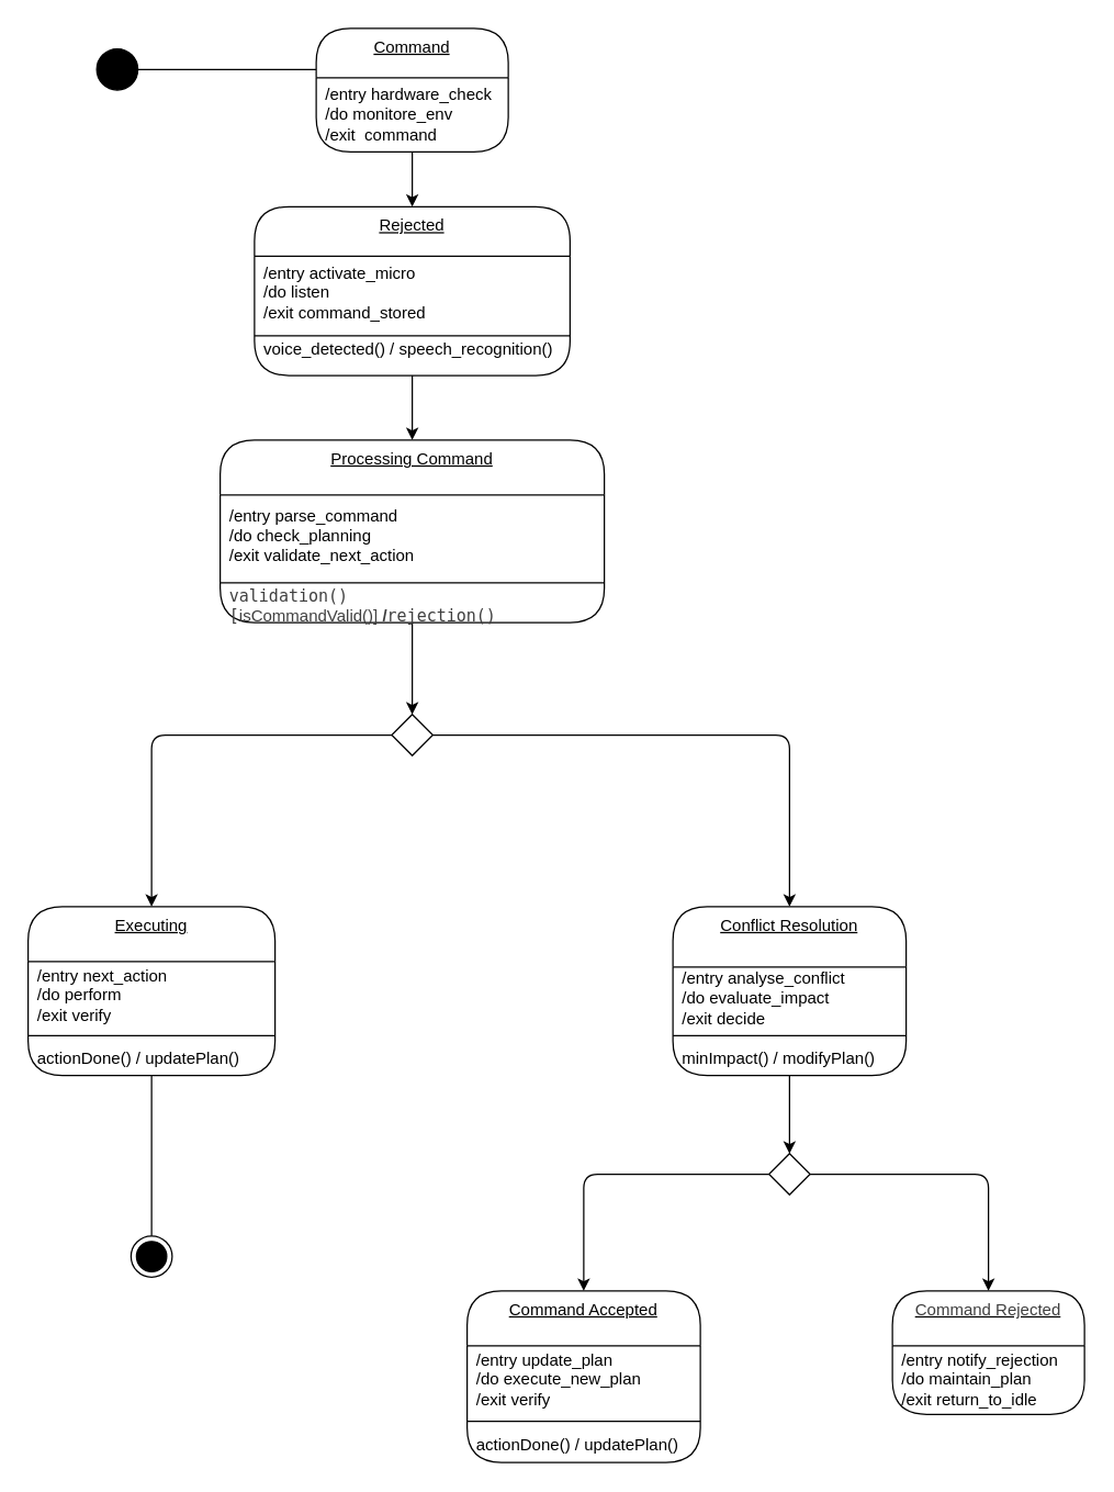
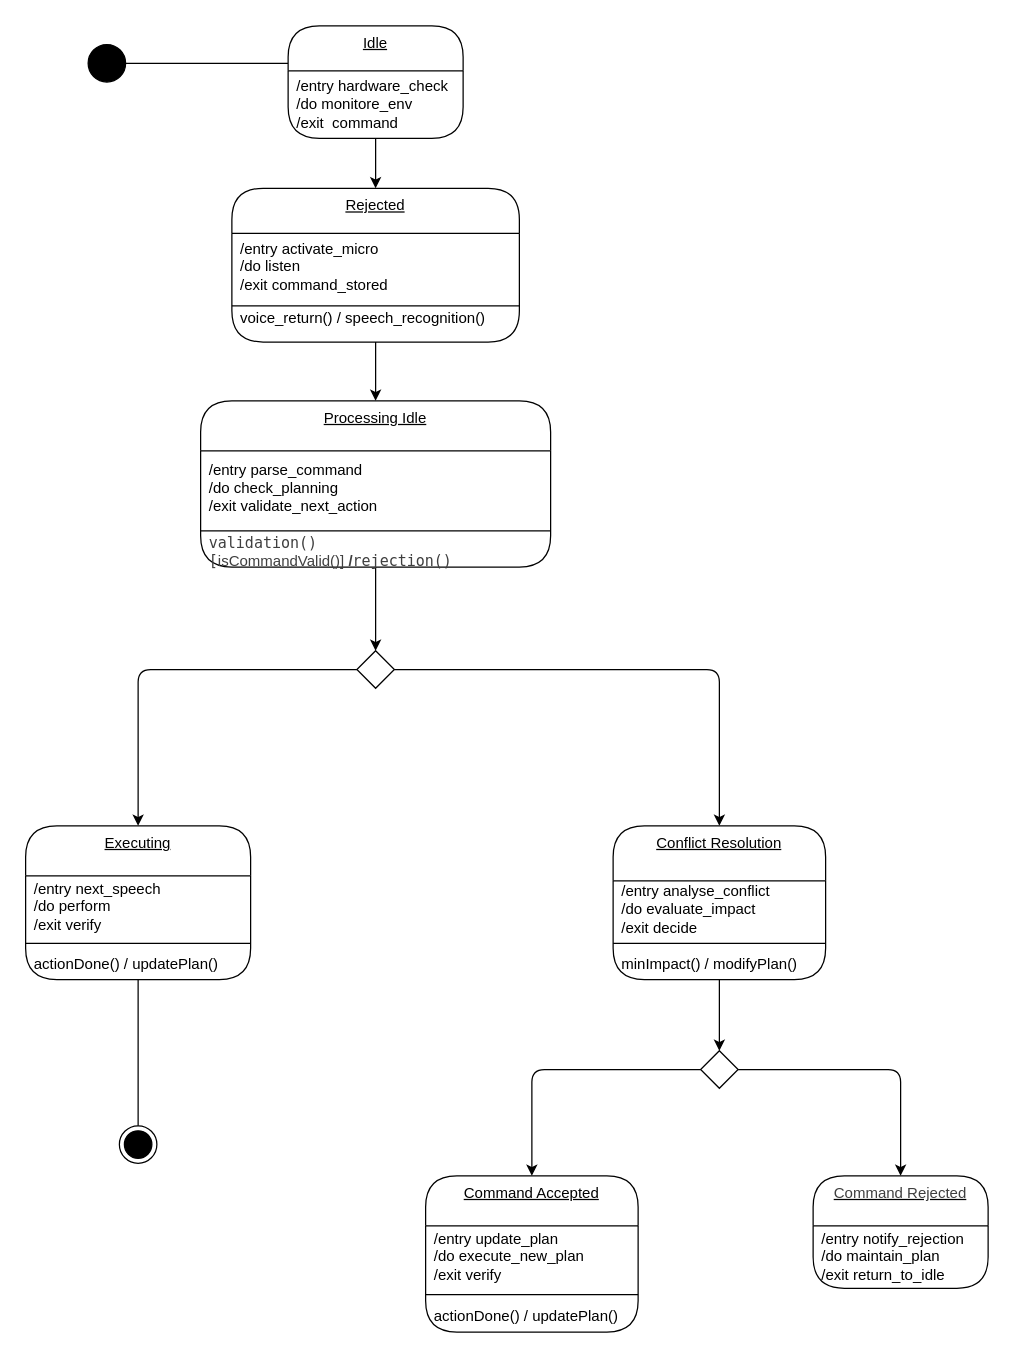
  <mxCell id="0" />
  <mxCell id="1" parent="0" />
  <mxCell id="2" value="" style="ellipse;fillColor=strokeColor;html=1;" parent="1" vertex="1"><mxGeometry x="70" y="35" width="30" height="30" as="geometry" /></mxCell>
  <mxCell id="3" value="" style="endArrow=none;startArrow=none;endFill=0;startFill=0;endSize=8;html=1;verticalAlign=bottom;labelBackgroundColor=none;strokeWidth=1;exitX=1;exitY=0.5;exitDx=0;exitDy=0;entryX=0;entryY=0.5;entryDx=0;entryDy=0;" parent="1" source="2" edge="1"><mxGeometry width="160" relative="1" as="geometry"><mxPoint x="150" y="90" as="sourcePoint" /><mxPoint x="230" y="50" as="targetPoint" /></mxGeometry></mxCell>
  <mxCell id="4" value="" style="ellipse;html=1;shape=endState;fillColor=strokeColor;" parent="1" vertex="1"><mxGeometry x="95" y="900" width="30" height="30" as="geometry" /></mxCell>
  <mxCell id="5" value="" style="endArrow=none;startArrow=none;endFill=0;startFill=0;endSize=8;html=1;verticalAlign=bottom;labelBackgroundColor=none;strokeWidth=1;exitX=0.5;exitY=1;exitDx=0;exitDy=0;entryX=0.5;entryY=0;entryDx=0;entryDy=0;" parent="1" source="20" target="4" edge="1"><mxGeometry width="160" relative="1" as="geometry"><mxPoint x="90" y="820" as="sourcePoint" /><mxPoint x="170" y="850" as="targetPoint" /></mxGeometry></mxCell>
- <mxCell id="6" value="Command" style="swimlane;fontStyle=4;align=center;verticalAlign=top;childLayout=stackLayout;horizontal=1;startSize=36;horizontalStack=0;resizeParent=1;resizeParentMax=0;resizeLast=0;collapsible=0;marginBottom=0;html=1;rounded=1;absoluteArcSize=1;arcSize=50;whiteSpace=wrap;" parent="1" vertex="1"><mxGeometry x="230" width="140" height="90" as="geometry" y="20" /></mxCell>
+ <mxCell id="6" value="Idle" style="swimlane;fontStyle=4;align=center;verticalAlign=top;childLayout=stackLayout;horizontal=1;startSize=36;horizontalStack=0;resizeParent=1;resizeParentMax=0;resizeLast=0;collapsible=0;marginBottom=0;html=1;rounded=1;absoluteArcSize=1;arcSize=50;whiteSpace=wrap;" parent="1" vertex="1"><mxGeometry x="230" width="140" height="90" as="geometry" y="20" /></mxCell>
  <mxCell id="7" value="/entry hardware_check&lt;div&gt;/do monitore_env&lt;/div&gt;&lt;div&gt;/exit&amp;nbsp; command&lt;/div&gt;" style="fillColor=none;strokeColor=none;align=left;verticalAlign=middle;spacingLeft=5;whiteSpace=wrap;html=1;" parent="6" vertex="1"><mxGeometry y="36" width="140" height="54" as="geometry" /></mxCell>
  <mxCell id="8" value="Rejected" style="swimlane;fontStyle=4;align=center;verticalAlign=top;childLayout=stackLayout;horizontal=1;startSize=36;horizontalStack=0;resizeParent=1;resizeParentMax=0;resizeLast=0;collapsible=0;marginBottom=0;html=1;rounded=1;absoluteArcSize=1;arcSize=50;whiteSpace=wrap;" parent="1" vertex="1"><mxGeometry x="185" y="150" width="230" height="123" as="geometry" /></mxCell>
  <mxCell id="9" value="/entry activate_micro&lt;div&gt;/do listen&lt;/div&gt;&lt;div&gt;/exit command_stored&lt;/div&gt;" style="fillColor=none;strokeColor=none;align=left;verticalAlign=middle;spacingLeft=5;whiteSpace=wrap;html=1;" parent="8" vertex="1"><mxGeometry y="36" width="230" height="54" as="geometry" /></mxCell>
  <mxCell id="10" value="" style="line;strokeWidth=1;fillColor=none;align=left;verticalAlign=middle;spacingTop=-1;spacingLeft=3;spacingRight=3;rotatable=0;labelPosition=right;points=[];portConstraint=eastwest;" parent="8" vertex="1"><mxGeometry y="90" width="230" height="8" as="geometry" /></mxCell>
- <mxCell id="11" value="voice_detected() / speech_recognition()&lt;div&gt;&lt;br&gt;&lt;/div&gt;" style="fillColor=none;strokeColor=none;align=left;verticalAlign=middle;spacingLeft=5;whiteSpace=wrap;html=1;" parent="8" vertex="1"><mxGeometry y="98" width="230" height="25" as="geometry" /></mxCell>
+ <mxCell id="11" value="voice_return() / speech_recognition()&lt;div&gt;&lt;br&gt;&lt;/div&gt;" style="fillColor=none;strokeColor=none;align=left;verticalAlign=middle;spacingLeft=5;whiteSpace=wrap;html=1;" parent="8" vertex="1"><mxGeometry y="98" width="230" height="25" as="geometry" /></mxCell>
  <mxCell id="12" value="" style="edgeStyle=none;html=1;" parent="1" source="13" target="35" edge="1"><mxGeometry relative="1" as="geometry" /></mxCell>
- <mxCell id="13" value="Processing Command&lt;div&gt;&lt;br style=&quot;color: rgb(63, 63, 63);&quot;&gt;&lt;/div&gt;" style="swimlane;fontStyle=4;align=center;verticalAlign=top;childLayout=stackLayout;horizontal=1;startSize=40;horizontalStack=0;resizeParent=1;resizeParentMax=0;resizeLast=0;collapsible=0;marginBottom=0;html=1;rounded=1;absoluteArcSize=1;arcSize=50;whiteSpace=wrap;" parent="1" vertex="1"><mxGeometry x="160" y="320" width="280" height="133" as="geometry" /></mxCell>
+ <mxCell id="13" value="Processing Idle&lt;div&gt;&lt;br style=&quot;color: rgb(63, 63, 63);&quot;&gt;&lt;/div&gt;" style="swimlane;fontStyle=4;align=center;verticalAlign=top;childLayout=stackLayout;horizontal=1;startSize=40;horizontalStack=0;resizeParent=1;resizeParentMax=0;resizeLast=0;collapsible=0;marginBottom=0;html=1;rounded=1;absoluteArcSize=1;arcSize=50;whiteSpace=wrap;" parent="1" vertex="1"><mxGeometry x="160" y="320" width="280" height="133" as="geometry" /></mxCell>
  <mxCell id="14" value="/entry parse_command&lt;div&gt;/do check_planning&lt;/div&gt;&lt;div&gt;/exit validate_next_action&lt;/div&gt;" style="fillColor=none;strokeColor=none;align=left;verticalAlign=middle;spacingLeft=5;whiteSpace=wrap;html=1;" parent="13" vertex="1"><mxGeometry y="40" width="280" height="60" as="geometry" /></mxCell>
  <mxCell id="15" value="" style="line;strokeWidth=1;fillColor=none;align=left;verticalAlign=middle;spacingTop=-1;spacingLeft=3;spacingRight=3;rotatable=0;labelPosition=right;points=[];portConstraint=eastwest;" parent="13" vertex="1"><mxGeometry y="100" width="280" height="8" as="geometry" /></mxCell>
  <mxCell id="16" value="&lt;code style=&quot;color: rgb(63, 63, 63);&quot; class=&quot;&quot;&gt;validation()[&lt;/code&gt;&lt;span style=&quot;color: rgb(63, 63, 63);&quot;&gt;isCommandValid()]&lt;/span&gt;&lt;b style=&quot;color: rgb(63, 63, 63);&quot;&gt;&amp;nbsp;/&lt;/b&gt;&lt;code style=&quot;color: rgb(63, 63, 63);&quot; class=&quot;&quot;&gt;rejection()&lt;/code&gt;" style="fillColor=none;strokeColor=none;align=left;verticalAlign=middle;spacingLeft=5;whiteSpace=wrap;html=1;" parent="13" vertex="1"><mxGeometry y="108" width="280" height="25" as="geometry" /></mxCell>
  <mxCell id="17" value="Executing" style="swimlane;fontStyle=4;align=center;verticalAlign=top;childLayout=stackLayout;horizontal=1;startSize=40;horizontalStack=0;resizeParent=1;resizeParentMax=0;resizeLast=0;collapsible=0;marginBottom=0;html=1;rounded=1;absoluteArcSize=1;arcSize=50;whiteSpace=wrap;" parent="1" vertex="1"><mxGeometry x="20" y="660" width="180" height="123" as="geometry" /></mxCell>
- <mxCell id="18" value="&lt;span style=&quot;color: rgb(0, 0, 0);&quot;&gt;/entry next_action&lt;/span&gt;&lt;div&gt;/do perform&lt;/div&gt;&lt;div&gt;/exit verify&lt;/div&gt;" style="fillColor=none;strokeColor=none;align=left;verticalAlign=middle;spacingLeft=5;whiteSpace=wrap;html=1;" parent="17" vertex="1"><mxGeometry y="40" width="180" height="50" as="geometry" /></mxCell>
+ <mxCell id="18" value="&lt;span style=&quot;color: rgb(0, 0, 0);&quot;&gt;/entry next_speech&lt;/span&gt;&lt;div&gt;/do perform&lt;/div&gt;&lt;div&gt;/exit verify&lt;/div&gt;" style="fillColor=none;strokeColor=none;align=left;verticalAlign=middle;spacingLeft=5;whiteSpace=wrap;html=1;" parent="17" vertex="1"><mxGeometry y="40" width="180" height="50" as="geometry" /></mxCell>
  <mxCell id="19" value="" style="line;strokeWidth=1;fillColor=none;align=left;verticalAlign=middle;spacingTop=-1;spacingLeft=3;spacingRight=3;rotatable=0;labelPosition=right;points=[];portConstraint=eastwest;" parent="17" vertex="1"><mxGeometry y="90" width="180" height="8" as="geometry" /></mxCell>
  <mxCell id="20" value="actionDone() / updatePlan()" style="fillColor=none;strokeColor=none;align=left;verticalAlign=middle;spacingLeft=5;whiteSpace=wrap;html=1;" parent="17" vertex="1"><mxGeometry y="98" width="180" height="25" as="geometry" /></mxCell>
  <mxCell id="21" value="Conflict Resolution" style="swimlane;fontStyle=4;align=center;verticalAlign=top;childLayout=stackLayout;horizontal=1;startSize=44;horizontalStack=0;resizeParent=1;resizeParentMax=0;resizeLast=0;collapsible=0;marginBottom=0;html=1;rounded=1;absoluteArcSize=1;arcSize=50;whiteSpace=wrap;" parent="1" vertex="1"><mxGeometry x="490" y="660" width="170" height="123" as="geometry" /></mxCell>
  <mxCell id="22" value="/entry analyse_conflict&lt;div&gt;/do evaluate_impact&lt;/div&gt;&lt;div&gt;/exit decide&lt;/div&gt;" style="fillColor=none;strokeColor=none;align=left;verticalAlign=middle;spacingLeft=5;whiteSpace=wrap;html=1;" parent="21" vertex="1"><mxGeometry y="44" width="170" height="46" as="geometry" /></mxCell>
  <mxCell id="23" value="" style="line;strokeWidth=1;fillColor=none;align=left;verticalAlign=middle;spacingTop=-1;spacingLeft=3;spacingRight=3;rotatable=0;labelPosition=right;points=[];portConstraint=eastwest;" parent="21" vertex="1"><mxGeometry y="90" width="170" height="8" as="geometry" /></mxCell>
  <mxCell id="24" value="minImpact() / modifyPlan()" style="fillColor=none;strokeColor=none;align=left;verticalAlign=middle;spacingLeft=5;whiteSpace=wrap;html=1;" parent="21" vertex="1"><mxGeometry y="98" width="170" height="25" as="geometry" /></mxCell>
  <mxCell id="25" value="Command Accepted" style="swimlane;fontStyle=4;align=center;verticalAlign=top;childLayout=stackLayout;horizontal=1;startSize=40;horizontalStack=0;resizeParent=1;resizeParentMax=0;resizeLast=0;collapsible=0;marginBottom=0;html=1;rounded=1;absoluteArcSize=1;arcSize=50;whiteSpace=wrap;" parent="1" vertex="1"><mxGeometry x="340" y="940" width="170" height="125" as="geometry" /></mxCell>
  <mxCell id="26" value="/entry update_plan&lt;div&gt;/do execute_new_plan&lt;/div&gt;&lt;div&gt;/exit verify&lt;/div&gt;" style="fillColor=none;strokeColor=none;align=left;verticalAlign=middle;spacingLeft=5;whiteSpace=wrap;html=1;" parent="25" vertex="1"><mxGeometry y="40" width="170" height="50" as="geometry" /></mxCell>
  <mxCell id="27" value="" style="line;strokeWidth=1;fillColor=none;align=left;verticalAlign=middle;spacingTop=-1;spacingLeft=3;spacingRight=3;rotatable=0;labelPosition=right;points=[];portConstraint=eastwest;" parent="25" vertex="1"><mxGeometry y="90" width="170" height="10" as="geometry" /></mxCell>
  <mxCell id="28" value="&lt;span style=&quot;color: rgb(0, 0, 0);&quot;&gt;actionDone() / updatePlan()&lt;/span&gt;" style="fillColor=none;strokeColor=none;align=left;verticalAlign=middle;spacingLeft=5;whiteSpace=wrap;html=1;" parent="25" vertex="1"><mxGeometry y="100" width="170" height="25" as="geometry" /></mxCell>
  <mxCell id="29" value="&lt;span style=&quot;color: rgb(63, 63, 63);&quot;&gt;Command Rejected&lt;/span&gt;" style="swimlane;fontStyle=4;align=center;verticalAlign=top;childLayout=stackLayout;horizontal=1;startSize=40;horizontalStack=0;resizeParent=1;resizeParentMax=0;resizeLast=0;collapsible=0;marginBottom=0;html=1;rounded=1;absoluteArcSize=1;arcSize=50;whiteSpace=wrap;" parent="1" vertex="1"><mxGeometry x="650" y="940" width="140" height="90" as="geometry" /></mxCell>
  <mxCell id="30" value="/entry notify_rejection&lt;div&gt;/do maintain_plan&lt;/div&gt;&lt;div&gt;/exit return_to_idle&lt;/div&gt;" style="fillColor=none;strokeColor=none;align=left;verticalAlign=middle;spacingLeft=5;whiteSpace=wrap;html=1;" parent="29" vertex="1"><mxGeometry y="40" width="140" height="50" as="geometry" /></mxCell>
  <mxCell id="31" value="" style="edgeStyle=none;html=1;" parent="1" source="7" edge="1"><mxGeometry relative="1" as="geometry"><mxPoint x="300" y="150" as="targetPoint" /></mxGeometry></mxCell>
  <mxCell id="32" value="" style="edgeStyle=none;html=1;" parent="1" source="11" edge="1"><mxGeometry relative="1" as="geometry"><mxPoint x="300" y="320" as="targetPoint" /></mxGeometry></mxCell>
  <mxCell id="33" style="edgeStyle=none;html=1;entryX=0.5;entryY=0;entryDx=0;entryDy=0;" parent="1" source="35" target="17" edge="1"><mxGeometry relative="1" as="geometry"><Array as="points"><mxPoint x="110" y="535" /></Array></mxGeometry></mxCell>
  <mxCell id="34" style="edgeStyle=none;html=1;entryX=0.5;entryY=0;entryDx=0;entryDy=0;" parent="1" source="35" target="21" edge="1"><mxGeometry relative="1" as="geometry"><Array as="points"><mxPoint x="575" y="535" /></Array></mxGeometry></mxCell>
  <mxCell id="35" value="" style="rhombus;" parent="1" vertex="1"><mxGeometry x="285" y="520" width="30" height="30" as="geometry" /></mxCell>
  <mxCell id="36" style="edgeStyle=none;html=1;entryX=0.5;entryY=0;entryDx=0;entryDy=0;" parent="1" source="38" target="25" edge="1"><mxGeometry relative="1" as="geometry"><Array as="points"><mxPoint x="425" y="855" /></Array></mxGeometry></mxCell>
  <mxCell id="37" style="edgeStyle=none;html=1;entryX=0.5;entryY=0;entryDx=0;entryDy=0;" parent="1" source="38" target="29" edge="1"><mxGeometry relative="1" as="geometry"><Array as="points"><mxPoint x="720" y="855" /></Array></mxGeometry></mxCell>
  <mxCell id="38" value="" style="rhombus;" parent="1" vertex="1"><mxGeometry x="560" y="840" width="30" height="30" as="geometry" /></mxCell>
  <mxCell id="39" style="edgeStyle=none;html=1;entryX=0.5;entryY=0;entryDx=0;entryDy=0;" parent="1" source="24" target="38" edge="1"><mxGeometry relative="1" as="geometry" /></mxCell>
